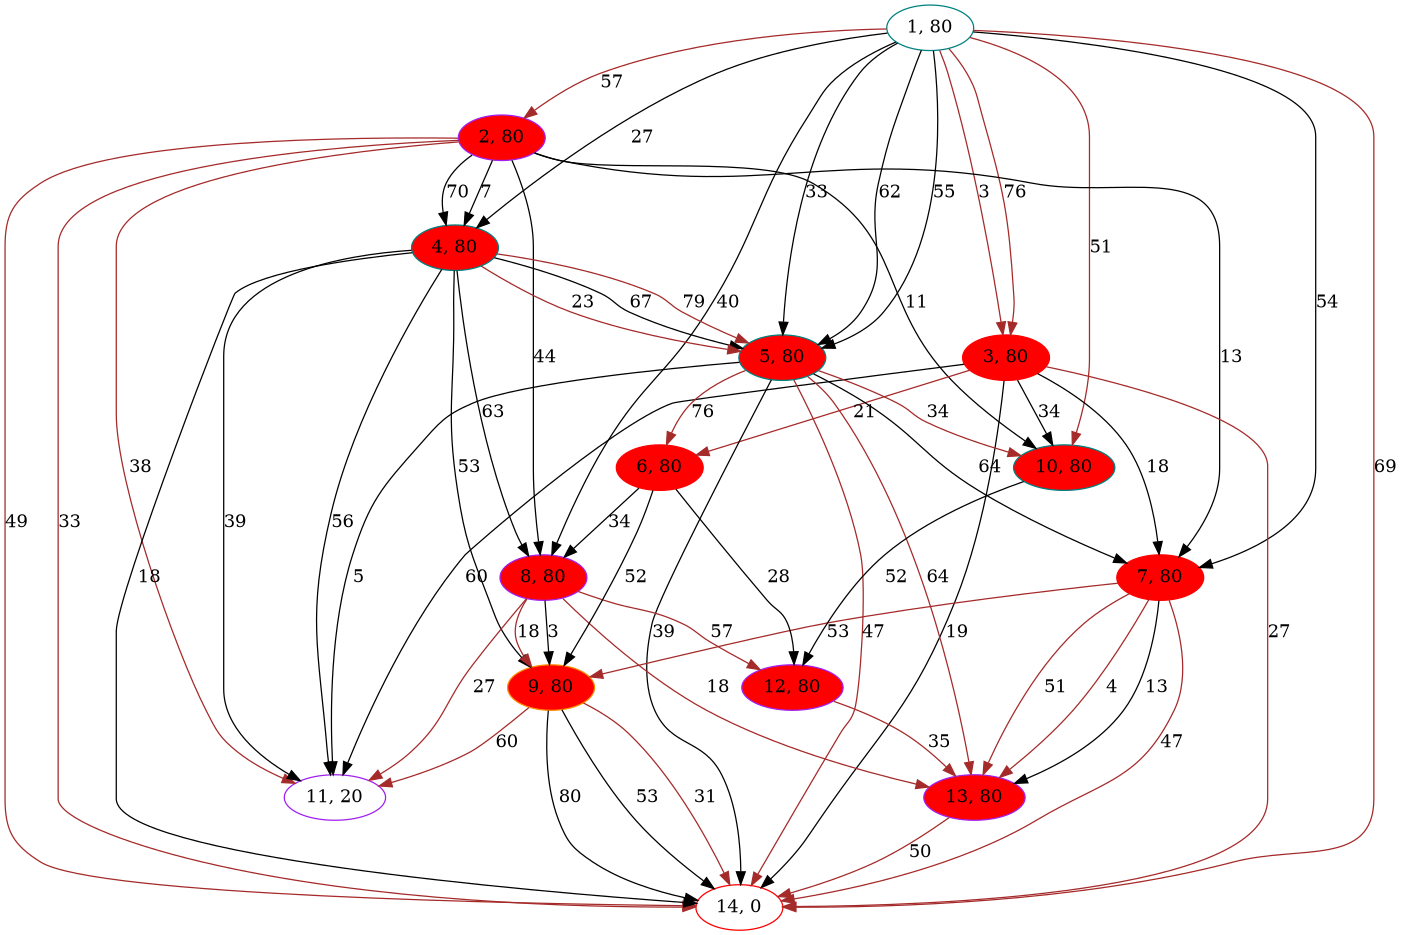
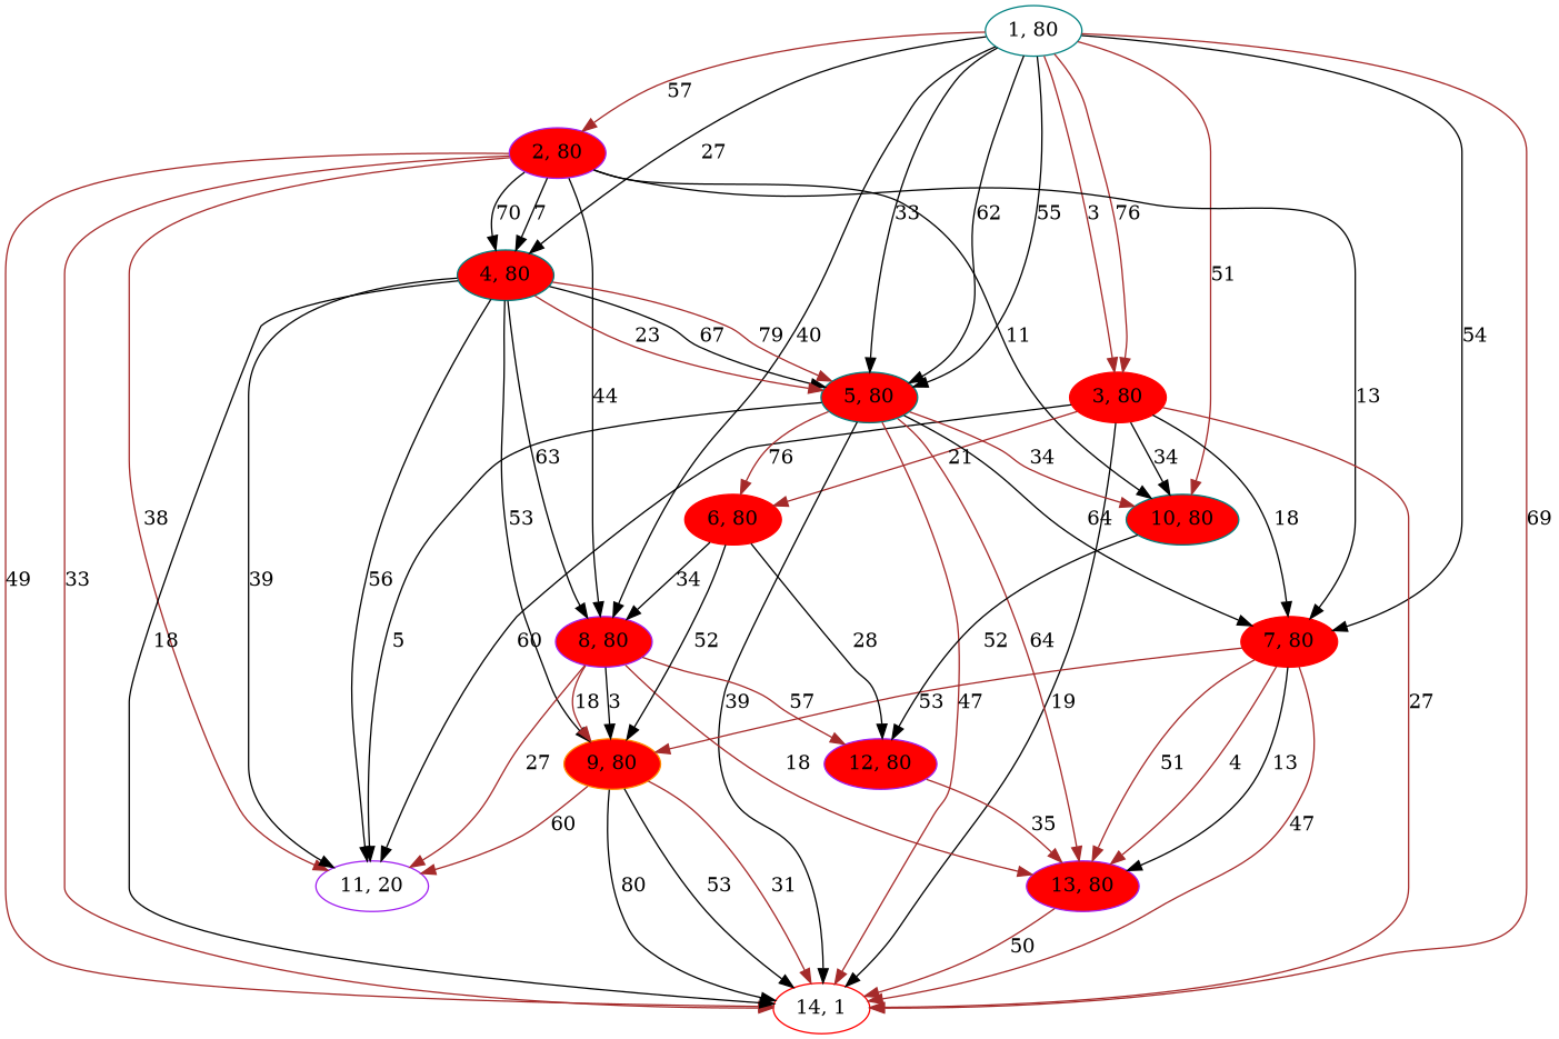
  digraph {
    node [color=purple fillcolor=red style=filled]
    edge [color=black]
    n1 [color=teal label="1, 80" fillcolor="" style=""]
    n2 [label="2, 80"]
    n3 [color=red label="3, 80"]
    n4 [color=teal label="4, 80"]
    n5 [color=teal label="5, 80"]
    n6 [color=red label="7, 80"]
    n7 [label="8, 80"]
    n8 [color=teal label="10, 80"]
-   n9 [color=red label="14, 0" fillcolor="" style=""]
+   n9 [color=red label="14, 1" fillcolor="" style=""]
    n10 [label="11, 20" fillcolor="" style=""]
    n11 [color=red label="6, 80"]
    n12 [color=darkorange label="9, 80"]
    n13 [label="13, 80"]
    n14 [label="12, 80"]
    n1 -> n2 [color=brown label=57]
    n1 -> n3 [color=brown label=3]
    n1 -> n3 [color=brown label=76]
    n1 -> n4 [label=27]
    n1 -> n5 [label=33]
    n1 -> n5 [label=62]
    n1 -> n5 [label=55]
    n1 -> n6 [label=54]
    n1 -> n7 [label=40]
    n1 -> n8 [color=brown label=51]
    n1 -> n9 [color=brown label=69]
    n2 -> n4 [label=7]
    n2 -> n4 [label=70]
    n2 -> n6 [label=13]
    n2 -> n7 [label=44]
    n2 -> n8 [label=11]
    n2 -> n9 [color=brown label=49]
    n2 -> n9 [color=brown label=33]
    n2 -> n10 [color=brown label=38]
    n3 -> n6 [label=18]
    n3 -> n8 [label=34]
    n3 -> n9 [color=brown label=27]
    n3 -> n9 [label=19]
    n3 -> n10 [label=60]
    n3 -> n11 [color=brown label=21]
    n4 -> n5 [label=67]
    n4 -> n5 [color=brown label=79]
    n4 -> n5 [color=brown label=23]
    n4 -> n7 [label=63]
    n4 -> n9 [label=18]
    n4 -> n10 [label=56]
    n4 -> n10 [label=39]
    n4 -> n12 [label=53]
    n5 -> n6 [label=64]
    n5 -> n8 [color=brown label=34]
    n5 -> n9 [label=39]
    n5 -> n9 [color=brown label=47]
    n5 -> n10 [label=5]
    n5 -> n11 [color=brown label=76]
    n5 -> n13 [color=brown label=64]
    n6 -> n9 [color=brown label=47]
    n6 -> n12 [color=brown label=53]
    n6 -> n13 [color=brown label=51]
    n6 -> n13 [color=brown label=4]
    n6 -> n13 [label=13]
    n7 -> n10 [color=brown label=27]
    n7 -> n12 [label=3]
    n7 -> n12 [color=brown label=18]
    n7 -> n13 [color=brown label=18]
    n7 -> n14 [color=brown label=57]
    n8 -> n14 [label=52]
    n11 -> n7 [label=34]
    n11 -> n12 [label=52]
    n11 -> n14 [label=28]
    n12 -> n9 [color=brown label=31]
    n12 -> n9 [label=80]
    n12 -> n9 [label=53]
    n12 -> n10 [color=brown label=60]
    n13 -> n9 [color=brown label=50]
    n14 -> n13 [color=brown label=35]
  }
